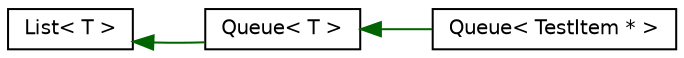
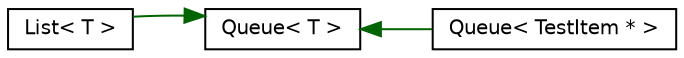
  digraph {
    rankdir=LR
    node [color=black fillcolor=white fontname=Helvetica fontsize=10 shape=record style=filled]
    edge [color=darkgreen dir=back fontname=Helvetica fontsize=10 labelfontname=Helvetica labelfontsize=10 style=solid]
    n1 [height=0.2 label="List\< T \>" width=0.4]
    n2 [height=0.2 label="Queue\< T \>" width=0.4]
    n3 [height=0.2 label="Queue\< TestItem * \>" width=0.4]
-   n1 -> n2
+   n2 -> n1
    n2 -> n3
  }
